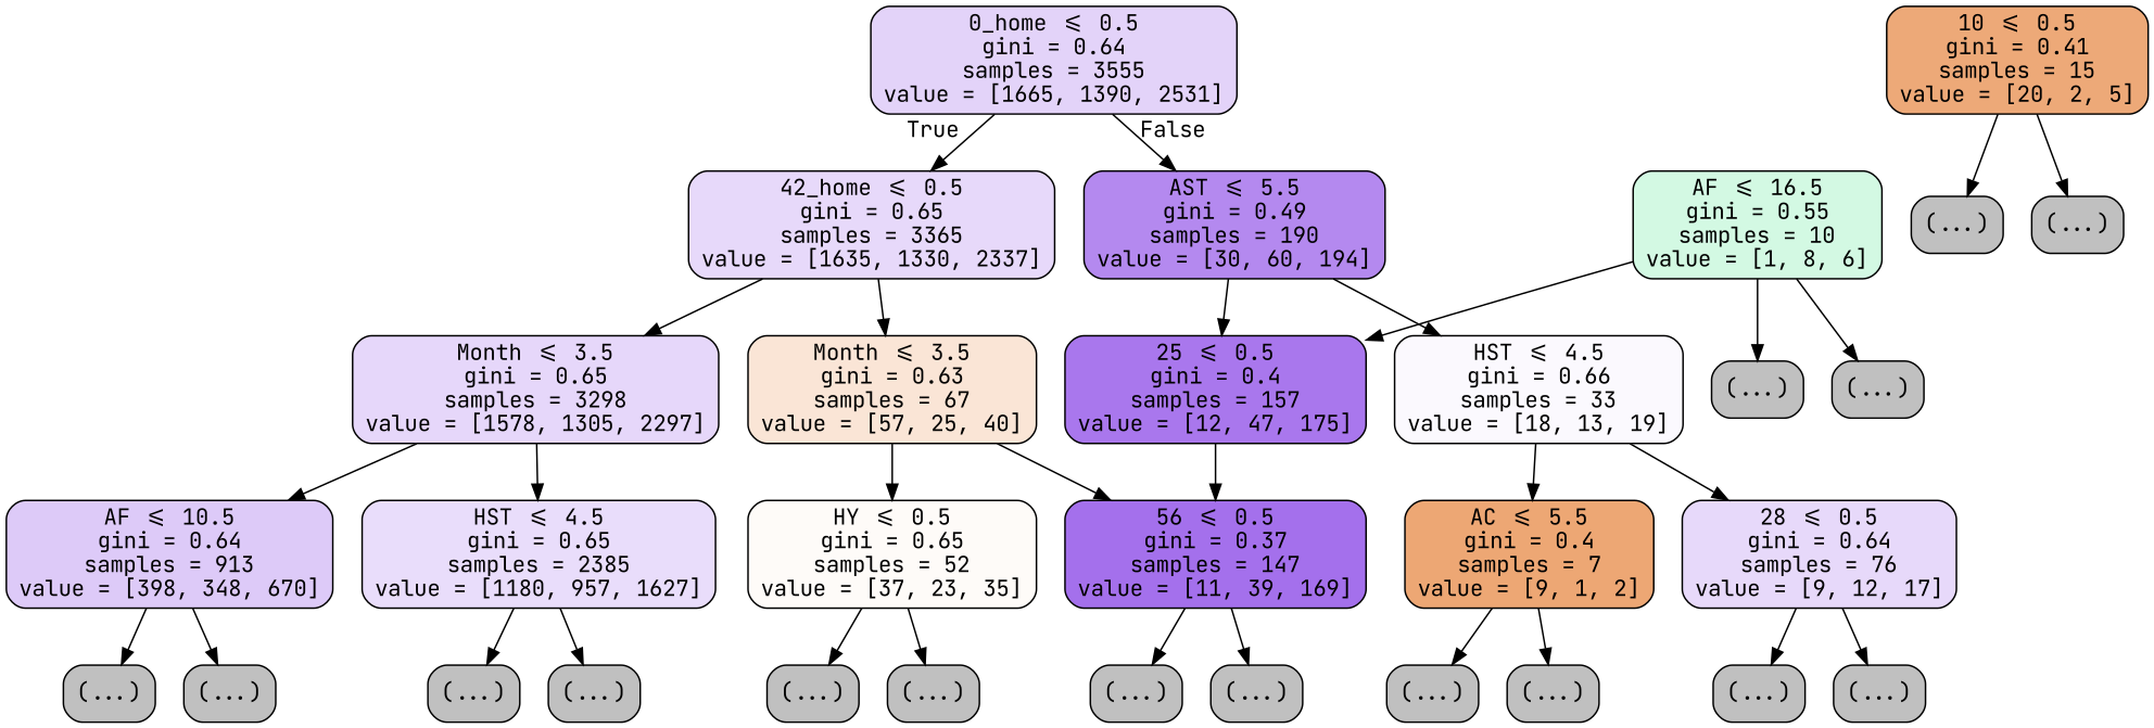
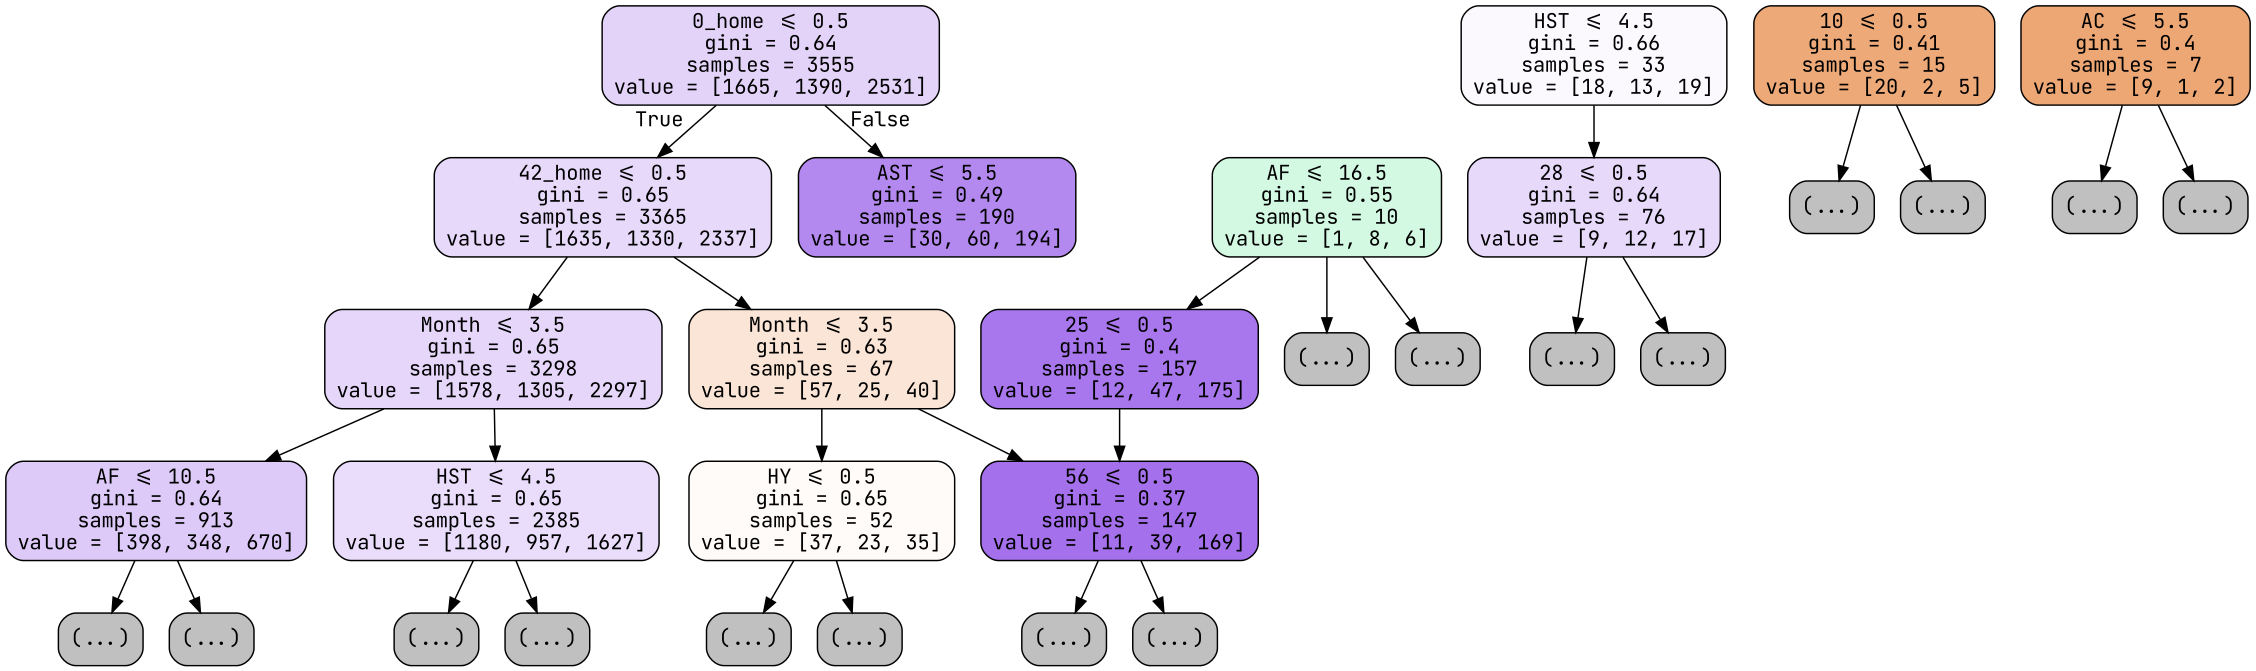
  digraph {
    fontname="JetBrains Mono"
    node [color=black fillcolor="#C0C0C0" fontname="JetBrains Mono" shape=box style="filled, rounded"]
    edge [fontname="JetBrains Mono"]
    n1 [fillcolor="#e3d3f9" label="0_home <= 0.5\ngini = 0.64\nsamples = 3555\nvalue = [1665, 1390, 2531]"]
    n2 [fillcolor="#e7d9fa" label="42_home <= 0.5\ngini = 0.65\nsamples = 3365\nvalue = [1635, 1330, 2337]"]
    n3 [fillcolor="#b489ef" label="AST <= 5.5\ngini = 0.49\nsamples = 190\nvalue = [30, 60, 194]"]
    n4 [fillcolor="#e6d7fa" label="Month <= 3.5\ngini = 0.65\nsamples = 3298\nvalue = [1578, 1305, 2297]"]
    n5 [fillcolor="#fae5d6" label="Month <= 3.5\ngini = 0.63\nsamples = 67\nvalue = [57, 25, 40]"]
    n6 [fillcolor="#a977ed" label="25 <= 0.5\ngini = 0.4\nsamples = 157\nvalue = [12, 47, 175]"]
    n7 [fillcolor="#fbf9fe" label="HST <= 4.5\ngini = 0.66\nsamples = 33\nvalue = [18, 13, 19]"]
    n8 [fillcolor="#ddcaf8" label="AF <= 10.5\ngini = 0.64\nsamples = 913\nvalue = [398, 348, 670]"]
    n9 [fillcolor="#e9ddfb" label="HST <= 4.5\ngini = 0.65\nsamples = 2385\nvalue = [1180, 957, 1627]"]
    n10 [fillcolor="#fefbf8" label="HY <= 0.5\ngini = 0.65\nsamples = 52\nvalue = [37, 23, 35]"]
    n11 [fillcolor="#a470ec" label="56 <= 0.5\ngini = 0.37\nsamples = 147\nvalue = [11, 39, 169]"]
    n12 [label="(...)"]
    n13 [label="(...)"]
    n14 [label="(...)"]
    n15 [label="(...)"]
    n16 [fillcolor="#eda978" label="10 <= 0.5\ngini = 0.41\nsamples = 15\nvalue = [20, 2, 5]"]
    n17 [label="(...)"]
    n18 [label="(...)"]
    n19 [label="(...)"]
    n20 [label="(...)"]
    n21 [fillcolor="#eda774" label="AC <= 5.5\ngini = 0.4\nsamples = 7\nvalue = [9, 1, 2]"]
    n22 [fillcolor="#e7d9fa" label="28 <= 0.5\ngini = 0.64\nsamples = 76\nvalue = [9, 12, 17]"]
    n23 [label="(...)"]
    n24 [label="(...)"]
    n25 [fillcolor="#d3f9e3" label="AF <= 16.5\ngini = 0.55\nsamples = 10\nvalue = [1, 8, 6]"]
    n26 [label="(...)"]
    n27 [label="(...)"]
    n28 [label="(...)"]
    n29 [label="(...)"]
    n30 [label="(...)"]
    n31 [label="(...)"]
    n1 -> n2 [headlabel=True labelangle=45 labeldistance=2.5]
    n1 -> n3 [headlabel=False labelangle=-45 labeldistance=2.5]
    n2 -> n4
    n2 -> n5
-   n3 -> n6
-   n3 -> n7
    n4 -> n8
    n4 -> n9
    n5 -> n10
    n5 -> n11
    n6 -> n11
-   n7 -> n21
    n7 -> n22
    n8 -> n12
    n8 -> n13
    n9 -> n14
    n9 -> n15
    n10 -> n19
    n10 -> n20
    n11 -> n23
    n11 -> n24
    n16 -> n17
    n16 -> n18
    n21 -> n28
    n21 -> n29
    n22 -> n30
    n22 -> n31
    n25 -> n6
    n25 -> n26
    n25 -> n27
  }
